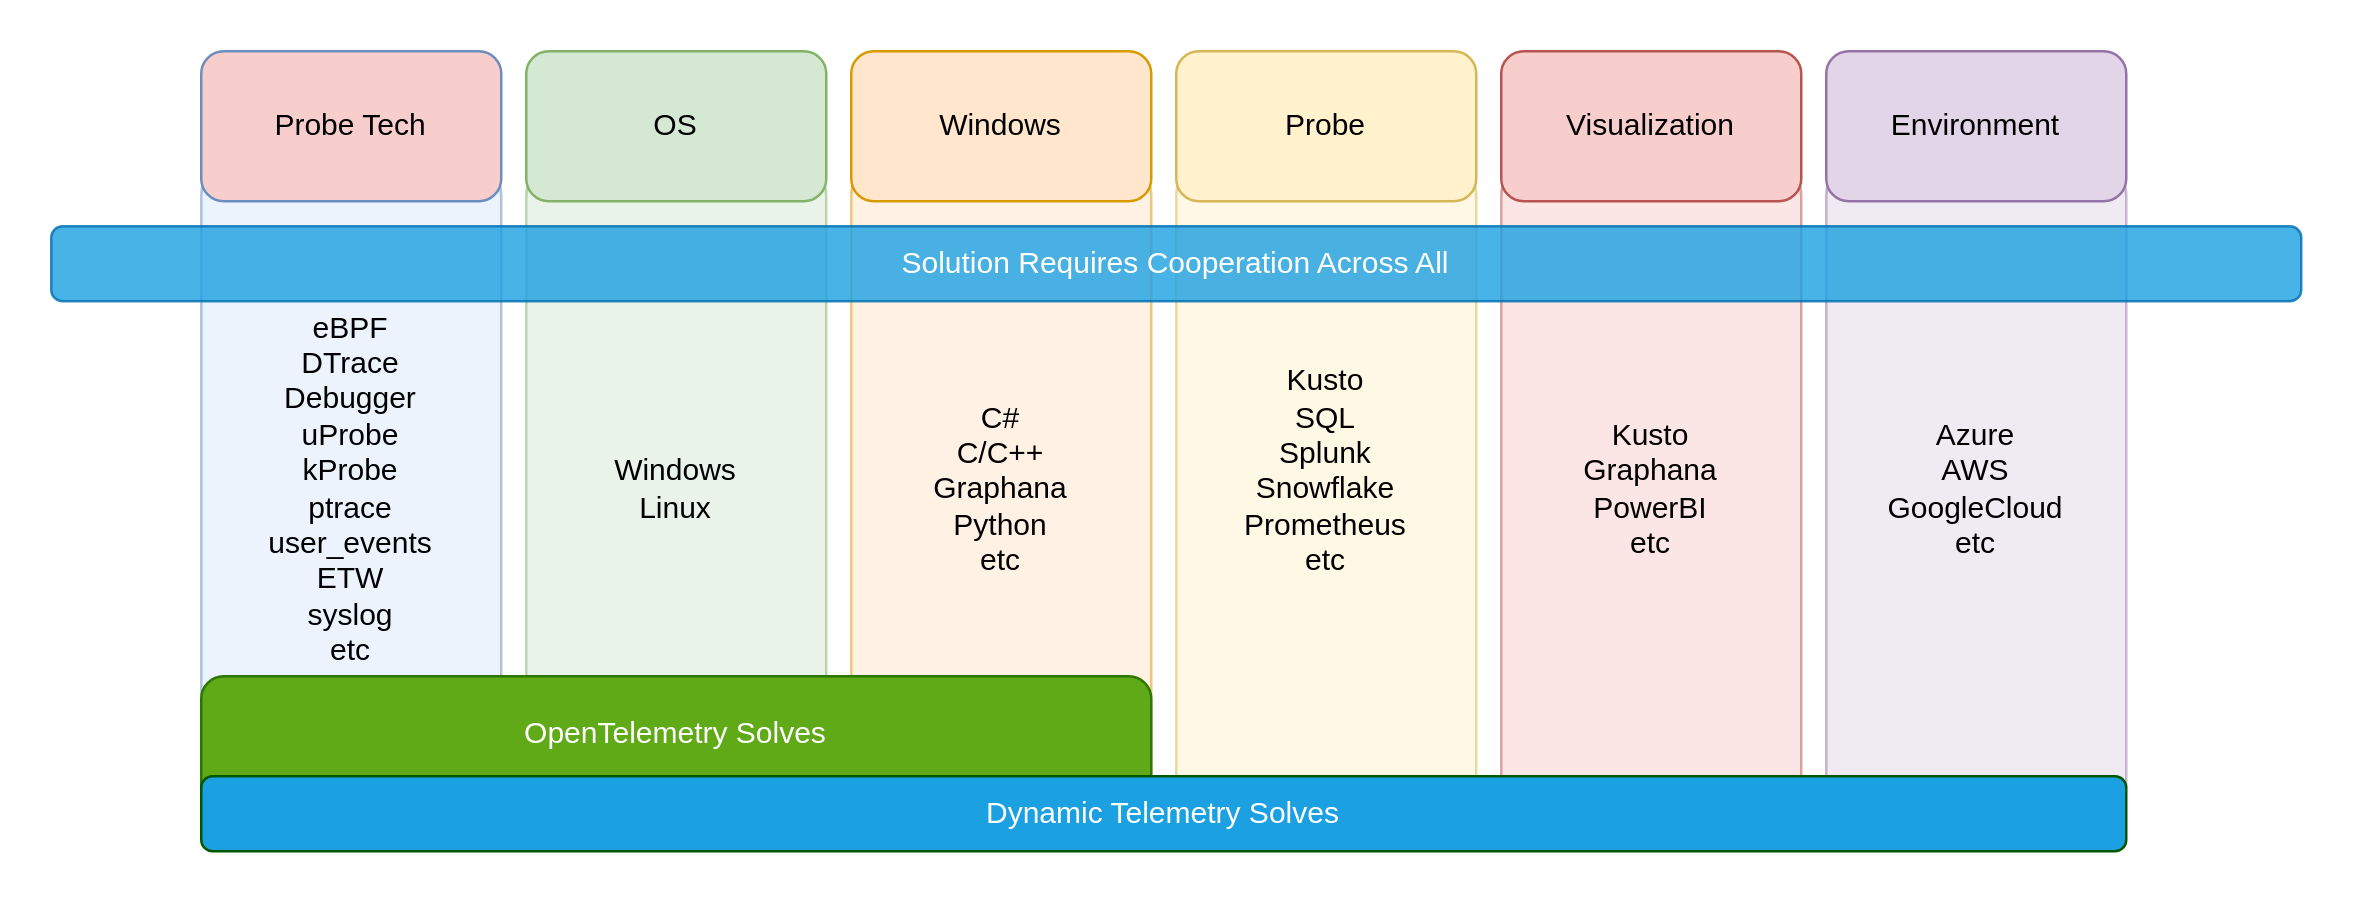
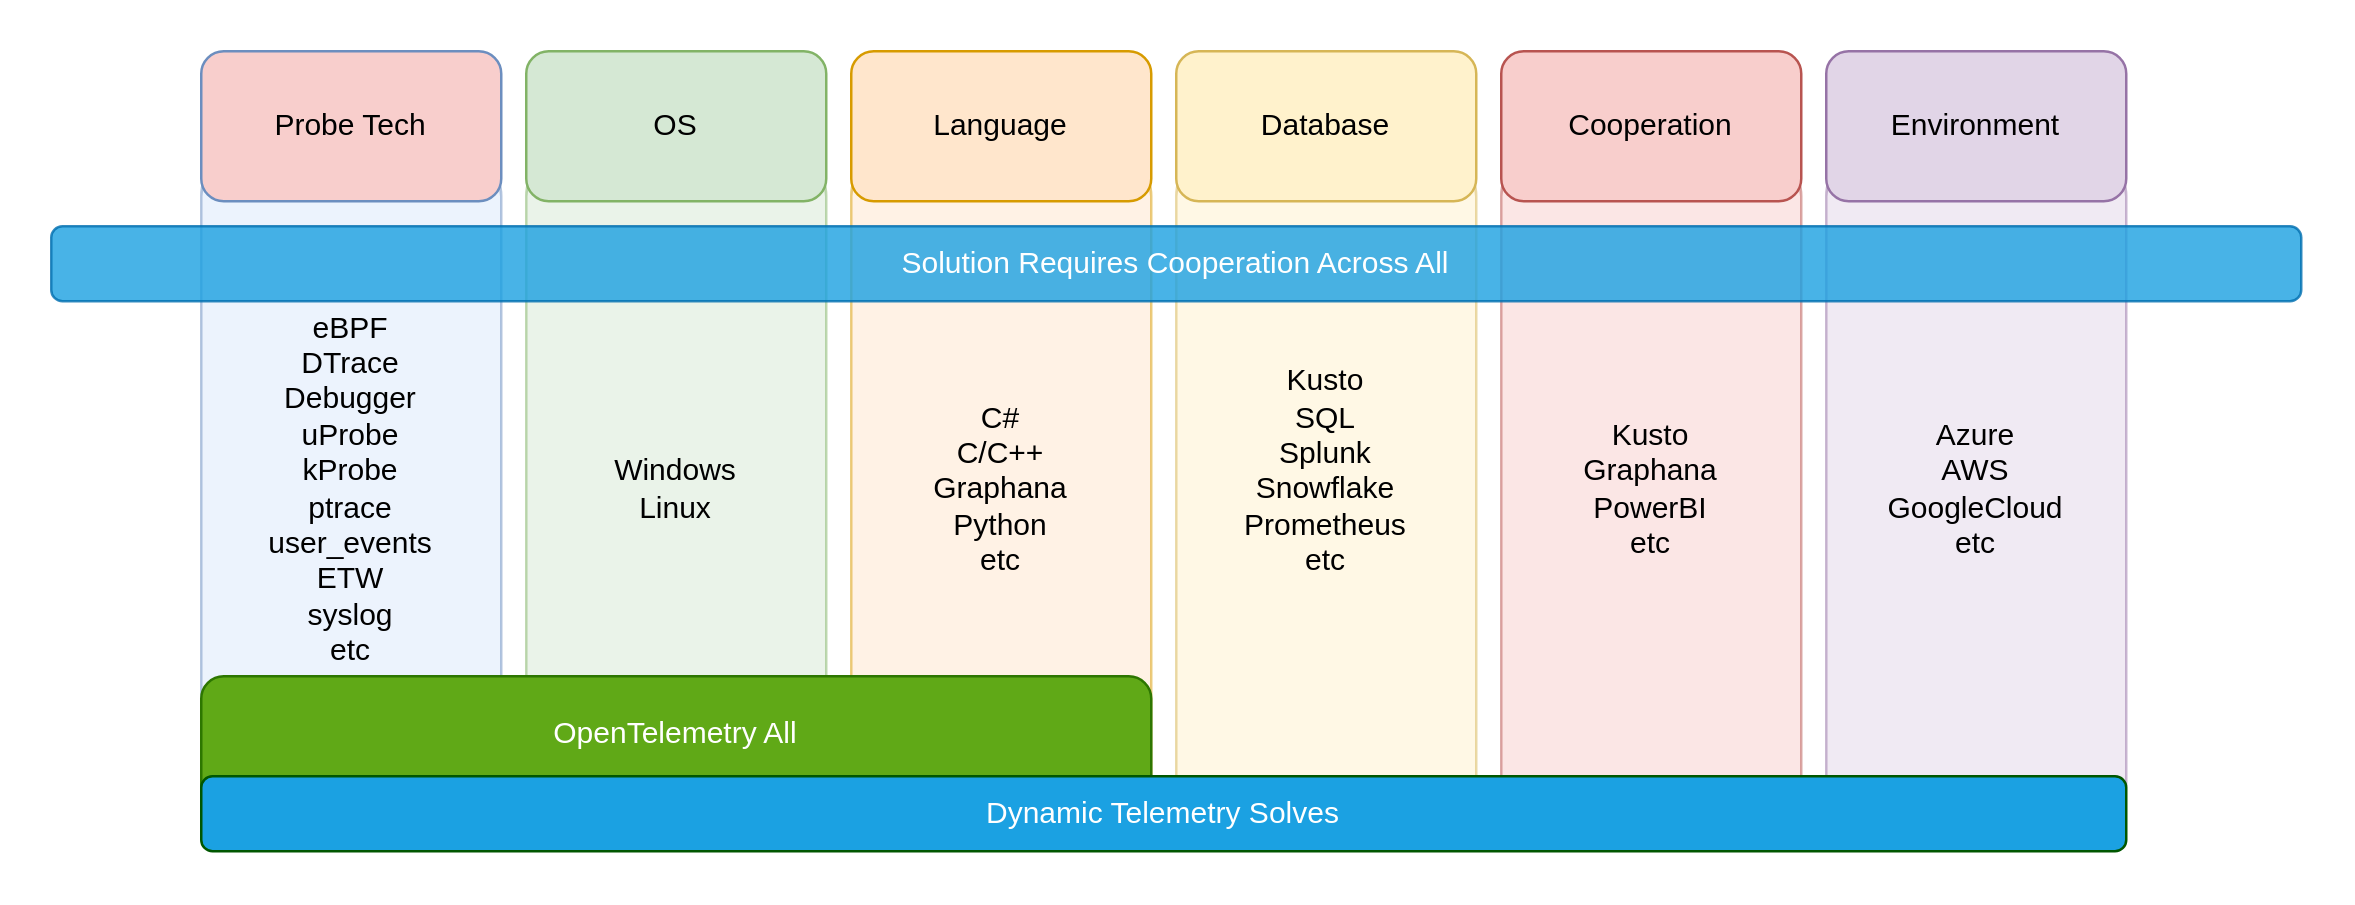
  <mxCell id="0" />
  <mxCell id="1" parent="0" />
  <mxCell id="2" value="&lt;div&gt;&lt;span style=&quot;background-color: transparent; color: light-dark(rgb(0, 0, 0), rgb(255, 255, 255));&quot;&gt;eBPF&lt;/span&gt;&lt;br&gt;&lt;/div&gt;&lt;div&gt;DTrace&lt;/div&gt;&lt;div&gt;Debugger&lt;/div&gt;&lt;div&gt;uProbe&lt;/div&gt;&lt;div&gt;kProbe&lt;/div&gt;&lt;div&gt;ptrace&lt;/div&gt;&lt;div&gt;user_events&lt;/div&gt;&lt;div&gt;ETW&lt;/div&gt;&lt;div&gt;syslog&lt;/div&gt;&lt;div&gt;etc&lt;/div&gt;" style="rounded=1;whiteSpace=wrap;html=1;fillColor=#dae8fc;strokeColor=#6c8ebf;opacity=50;" parent="1" vertex="1"><mxGeometry x="80" y="60" width="120" height="270" as="geometry" /></mxCell>
  <mxCell id="3" value="Windows&lt;div&gt;Linux&lt;/div&gt;" style="rounded=1;whiteSpace=wrap;html=1;fillColor=#d5e8d4;strokeColor=#82b366;opacity=50;" parent="1" vertex="1"><mxGeometry x="210" y="60" width="120" height="270" as="geometry" /></mxCell>
  <mxCell id="4" value="C#&lt;div&gt;C/C++&lt;/div&gt;&lt;div&gt;Graphana&lt;/div&gt;&lt;div&gt;Python&lt;/div&gt;&lt;div&gt;etc&lt;/div&gt;" style="rounded=1;whiteSpace=wrap;html=1;fillColor=#ffe6cc;strokeColor=#d79b00;opacity=50;" parent="1" vertex="1"><mxGeometry x="340" y="60" width="120" height="270" as="geometry" /></mxCell>
  <mxCell id="5" value="Kusto&lt;div&gt;SQL&lt;/div&gt;&lt;div&gt;Splunk&lt;/div&gt;&lt;div&gt;Snowflake&lt;/div&gt;&lt;div&gt;Prometheus&lt;/div&gt;&lt;div&gt;etc&lt;/div&gt;&lt;div&gt;&lt;br&gt;&lt;/div&gt;" style="rounded=1;whiteSpace=wrap;html=1;fillColor=#fff2cc;strokeColor=#d6b656;opacity=50;" parent="1" vertex="1"><mxGeometry x="470" y="60" width="120" height="270" as="geometry" /></mxCell>
  <mxCell id="6" value="Kusto&lt;div&gt;Graphana&lt;/div&gt;&lt;div&gt;PowerBI&lt;/div&gt;&lt;div&gt;etc&lt;/div&gt;" style="rounded=1;whiteSpace=wrap;html=1;fillColor=#f8cecc;strokeColor=#b85450;opacity=50;" parent="1" vertex="1"><mxGeometry x="600" y="60" width="120" height="270" as="geometry" /></mxCell>
  <mxCell id="7" value="Azure&lt;div&gt;AWS&lt;/div&gt;&lt;div&gt;GoogleCloud&lt;/div&gt;&lt;div&gt;etc&lt;/div&gt;" style="rounded=1;whiteSpace=wrap;html=1;fillColor=#e1d5e7;strokeColor=#9673a6;opacity=50;" parent="1" vertex="1"><mxGeometry x="730" y="60" width="120" height="270" as="geometry" /></mxCell>
  <mxCell id="8" value="Solution Requires Cooperation Across All" style="rounded=1;whiteSpace=wrap;html=1;fillColor=#1ba1e2;fontColor=#ffffff;strokeColor=#006EAF;opacity=80;" parent="1" vertex="1"><mxGeometry x="20" y="90" width="900" height="30" as="geometry" /></mxCell>
  <mxCell id="9" value="Probe Tech" style="rounded=1;whiteSpace=wrap;html=1;fillColor=#f8cecc;strokeColor=#6c8ebf;" parent="1" vertex="1"><mxGeometry x="80" y="20" width="120" height="60" as="geometry" /></mxCell>
  <mxCell id="10" value="OS" style="rounded=1;whiteSpace=wrap;html=1;fillColor=#d5e8d4;strokeColor=#82b366;" parent="1" vertex="1"><mxGeometry x="210" y="20" width="120" height="60" as="geometry" /></mxCell>
- <mxCell id="11" value="Windows" style="rounded=1;whiteSpace=wrap;html=1;fillColor=#ffe6cc;strokeColor=#d79b00;" parent="1" vertex="1"><mxGeometry x="340" y="20" width="120" height="60" as="geometry" /></mxCell>
- <mxCell id="12" value="Probe" style="rounded=1;whiteSpace=wrap;html=1;fillColor=#fff2cc;strokeColor=#d6b656;" parent="1" vertex="1"><mxGeometry x="470" y="20" width="120" height="60" as="geometry" /></mxCell>
- <mxCell id="13" value="Visualization" style="rounded=1;whiteSpace=wrap;html=1;fillColor=#f8cecc;strokeColor=#b85450;" parent="1" vertex="1"><mxGeometry x="600" y="20" width="120" height="60" as="geometry" /></mxCell>
+ <mxCell id="11" value="Language" style="rounded=1;whiteSpace=wrap;html=1;fillColor=#ffe6cc;strokeColor=#d79b00;" parent="1" vertex="1"><mxGeometry x="340" y="20" width="120" height="60" as="geometry" /></mxCell>
+ <mxCell id="12" value="Database" style="rounded=1;whiteSpace=wrap;html=1;fillColor=#fff2cc;strokeColor=#d6b656;" parent="1" vertex="1"><mxGeometry x="470" y="20" width="120" height="60" as="geometry" /></mxCell>
+ <mxCell id="13" value="Cooperation" style="rounded=1;whiteSpace=wrap;html=1;fillColor=#f8cecc;strokeColor=#b85450;" parent="1" vertex="1"><mxGeometry x="600" y="20" width="120" height="60" as="geometry" /></mxCell>
  <mxCell id="14" value="Environment" style="rounded=1;whiteSpace=wrap;html=1;fillColor=#e1d5e7;strokeColor=#9673a6;" parent="1" vertex="1"><mxGeometry x="730" y="20" width="120" height="60" as="geometry" /></mxCell>
- <mxCell id="15" value="OpenTelemetry Solves&lt;div&gt;&lt;br&gt;&lt;/div&gt;" style="rounded=1;whiteSpace=wrap;html=1;fillColor=#60a917;strokeColor=#2D7600;fontColor=#ffffff;" vertex="1" parent="1"><mxGeometry x="80" y="270" width="380" height="60" as="geometry" /></mxCell>
+ <mxCell id="15" value="OpenTelemetry All&lt;div&gt;&lt;br&gt;&lt;/div&gt;" style="rounded=1;whiteSpace=wrap;html=1;fillColor=#60a917;strokeColor=#2D7600;fontColor=#ffffff;" vertex="1" parent="1"><mxGeometry x="80" y="270" width="380" height="60" as="geometry" /></mxCell>
  <mxCell id="16" value="Dynamic Telemetry Solves" style="rounded=1;whiteSpace=wrap;html=1;fillColor=#1ba1e2;fontColor=#ffffff;strokeColor=#005700;" vertex="1" parent="1"><mxGeometry x="80" y="310" width="770" height="30" as="geometry" /></mxCell>
